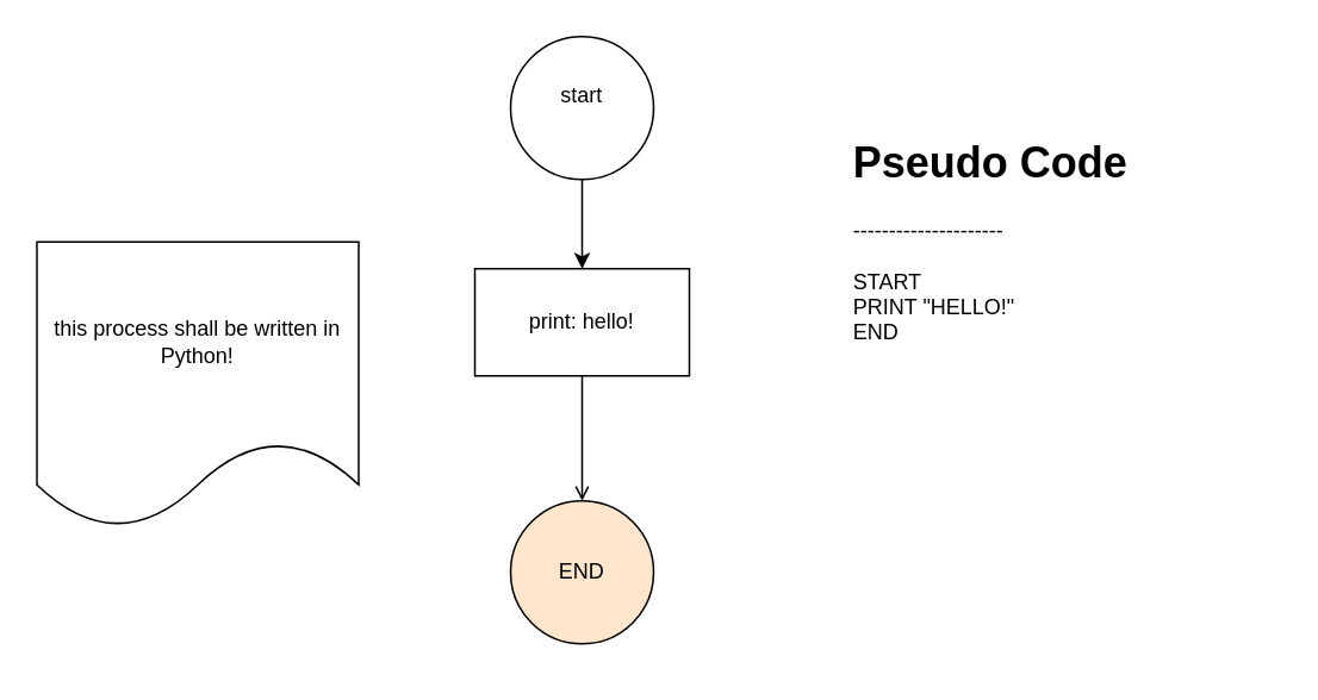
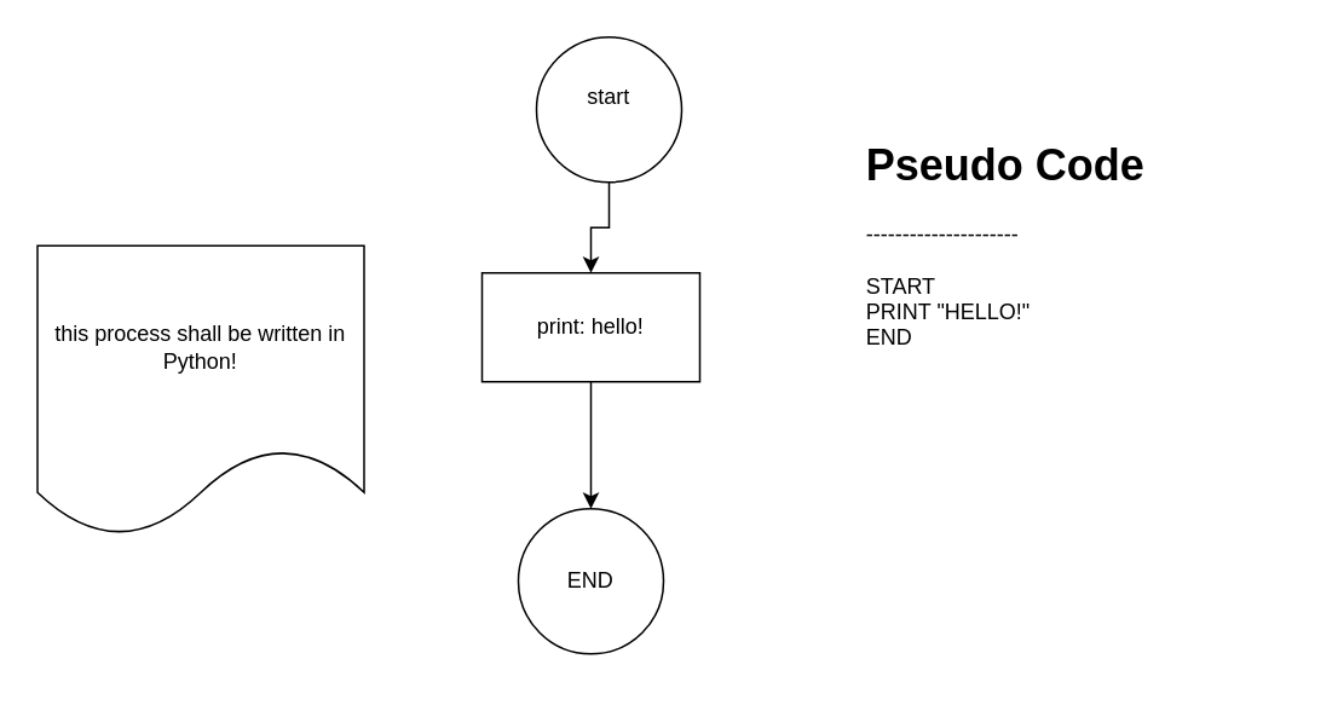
  <mxCell id="0" />
  <mxCell id="1" parent="0" />
  <mxCell id="2" value="" style="edgeStyle=orthogonalEdgeStyle;rounded=0;orthogonalLoop=1;jettySize=auto;html=1;" edge="1" parent="1" source="3" target="5"><mxGeometry relative="1" as="geometry" /></mxCell>
- <mxCell id="3" value="start&lt;div&gt;&lt;br&gt;&lt;/div&gt;" style="ellipse;whiteSpace=wrap;html=1;aspect=fixed;" vertex="1" parent="1"><mxGeometry x="285" y="20" width="80" height="80" as="geometry" /></mxCell>
- <mxCell id="4" value="" style="edgeStyle=orthogonalEdgeStyle;rounded=0;orthogonalLoop=1;jettySize=auto;html=1;endArrow=open;" edge="1" parent="1" source="5" target="6"><mxGeometry relative="1" as="geometry" /></mxCell>
+ <mxCell id="3" value="start&lt;div&gt;&lt;br&gt;&lt;/div&gt;" style="ellipse;whiteSpace=wrap;html=1;aspect=fixed;" vertex="1" parent="1"><mxGeometry x="295" y="20" width="80" height="80" as="geometry" /></mxCell>
+ <mxCell id="4" value="" style="edgeStyle=orthogonalEdgeStyle;rounded=0;orthogonalLoop=1;jettySize=auto;html=1;" edge="1" parent="1" source="5" target="6"><mxGeometry relative="1" as="geometry" /></mxCell>
  <mxCell id="5" value="print: hello!" style="whiteSpace=wrap;html=1;" vertex="1" parent="1"><mxGeometry x="265" y="150" width="120" height="60" as="geometry" /></mxCell>
- <mxCell id="6" value="END" style="ellipse;whiteSpace=wrap;html=1;fillColor=#ffe6cc;" vertex="1" parent="1"><mxGeometry x="285" y="280" width="80" height="80" as="geometry" /></mxCell>
+ <mxCell id="6" value="END" style="ellipse;whiteSpace=wrap;html=1;" vertex="1" parent="1"><mxGeometry x="285" y="280" width="80" height="80" as="geometry" /></mxCell>
  <mxCell id="7" value="this process shall be written in Python!" style="shape=document;whiteSpace=wrap;html=1;boundedLbl=1;" vertex="1" parent="1"><mxGeometry x="20" y="135" width="180" height="160" as="geometry" /></mxCell>
  <mxCell id="8" value="&lt;h1 style=&quot;margin-top: 0px;&quot;&gt;&lt;span style=&quot;background-color: transparent; color: light-dark(rgb(0, 0, 0), rgb(255, 255, 255));&quot;&gt;Pseudo Code&lt;/span&gt;&lt;/h1&gt;&lt;div&gt;---------------------&lt;/div&gt;&lt;div&gt;&lt;br&gt;&lt;/div&gt;&lt;div&gt;START&lt;/div&gt;&lt;div&gt;PRINT &quot;HELLO!&quot;&lt;/div&gt;&lt;div&gt;END&lt;/div&gt;" style="text;html=1;whiteSpace=wrap;overflow=hidden;rounded=0;" vertex="1" parent="1"><mxGeometry x="475" y="70" width="240" height="300" as="geometry" /></mxCell>
